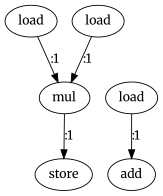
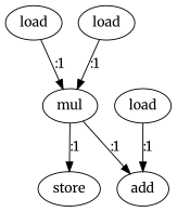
  digraph {
    fontname=Merriweather
    node [fontname=Merriweather]
    edge [fontname=Merriweather]
    n1 [label=load]
    n2 [label=mul]
    n3 [label=add]
    n4 [label=store]
    n5 [label=load]
    n6 [label=load]
    n1 -> n2 [label=":1"]
+   n2 -> n3 [label=":1"]
    n2 -> n4 [label=":1"]
    n5 -> n2 [label=":1"]
    n6 -> n3 [label=":1"]
  }
